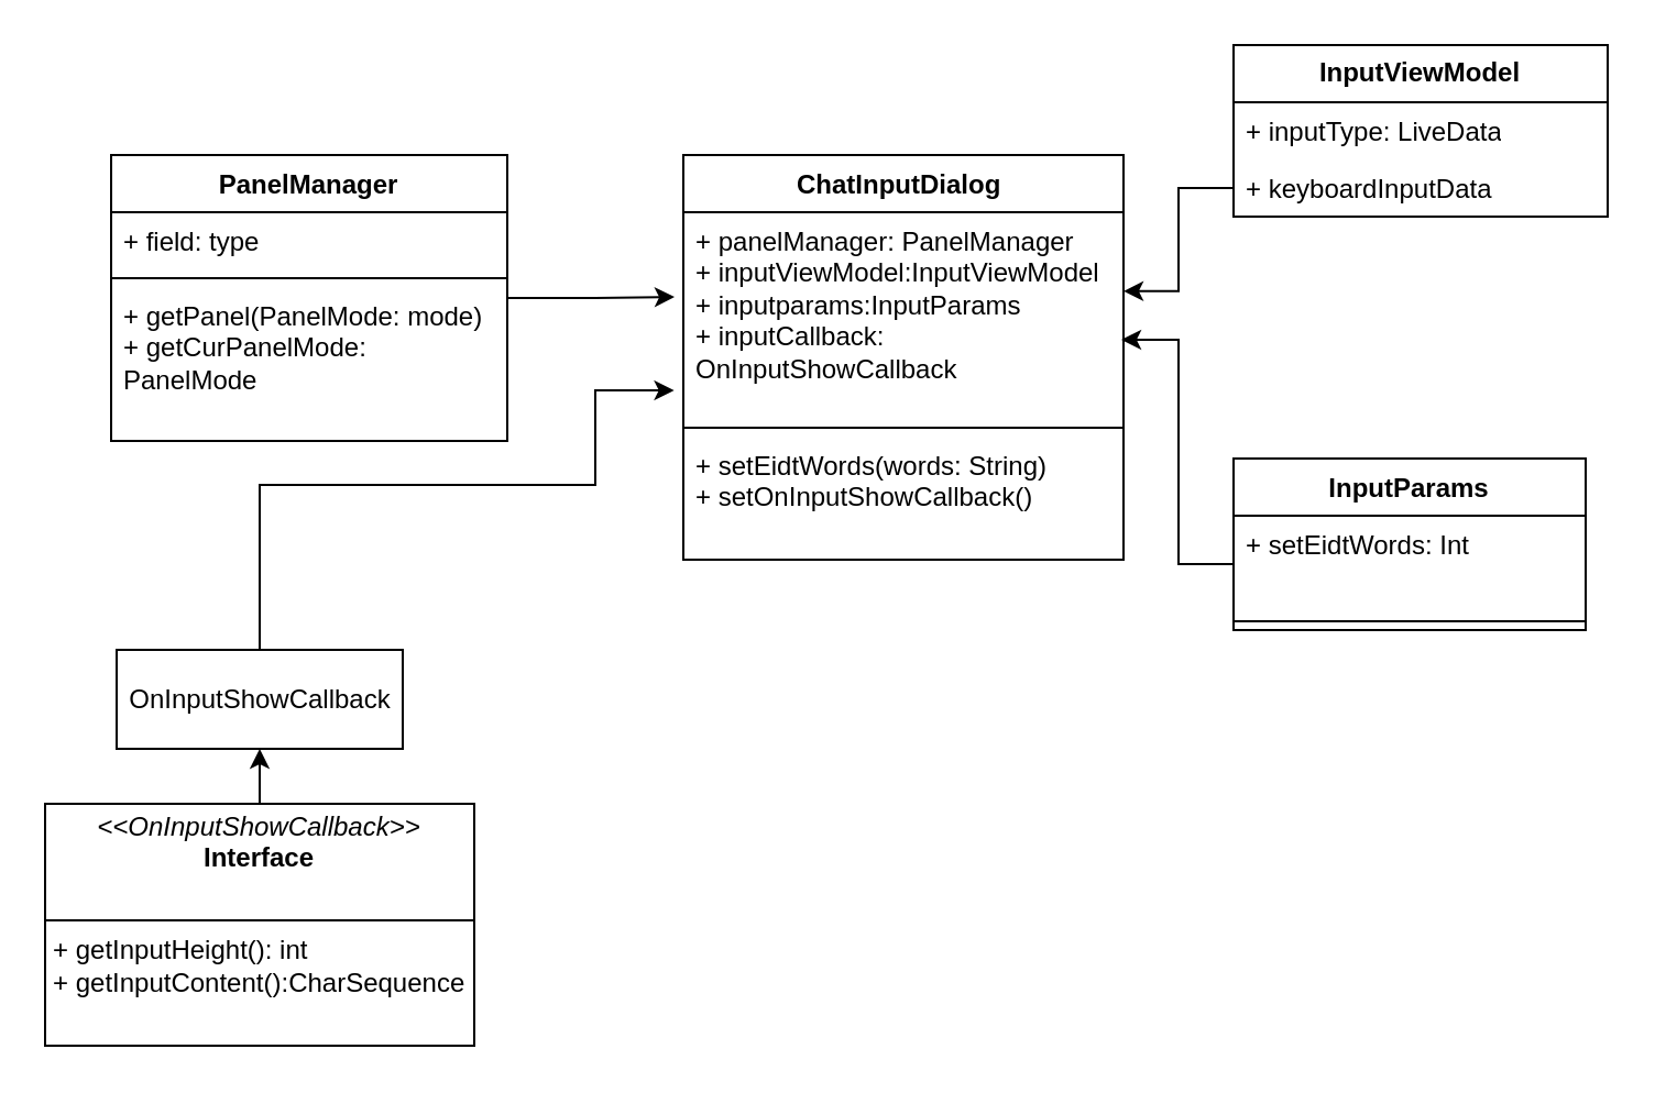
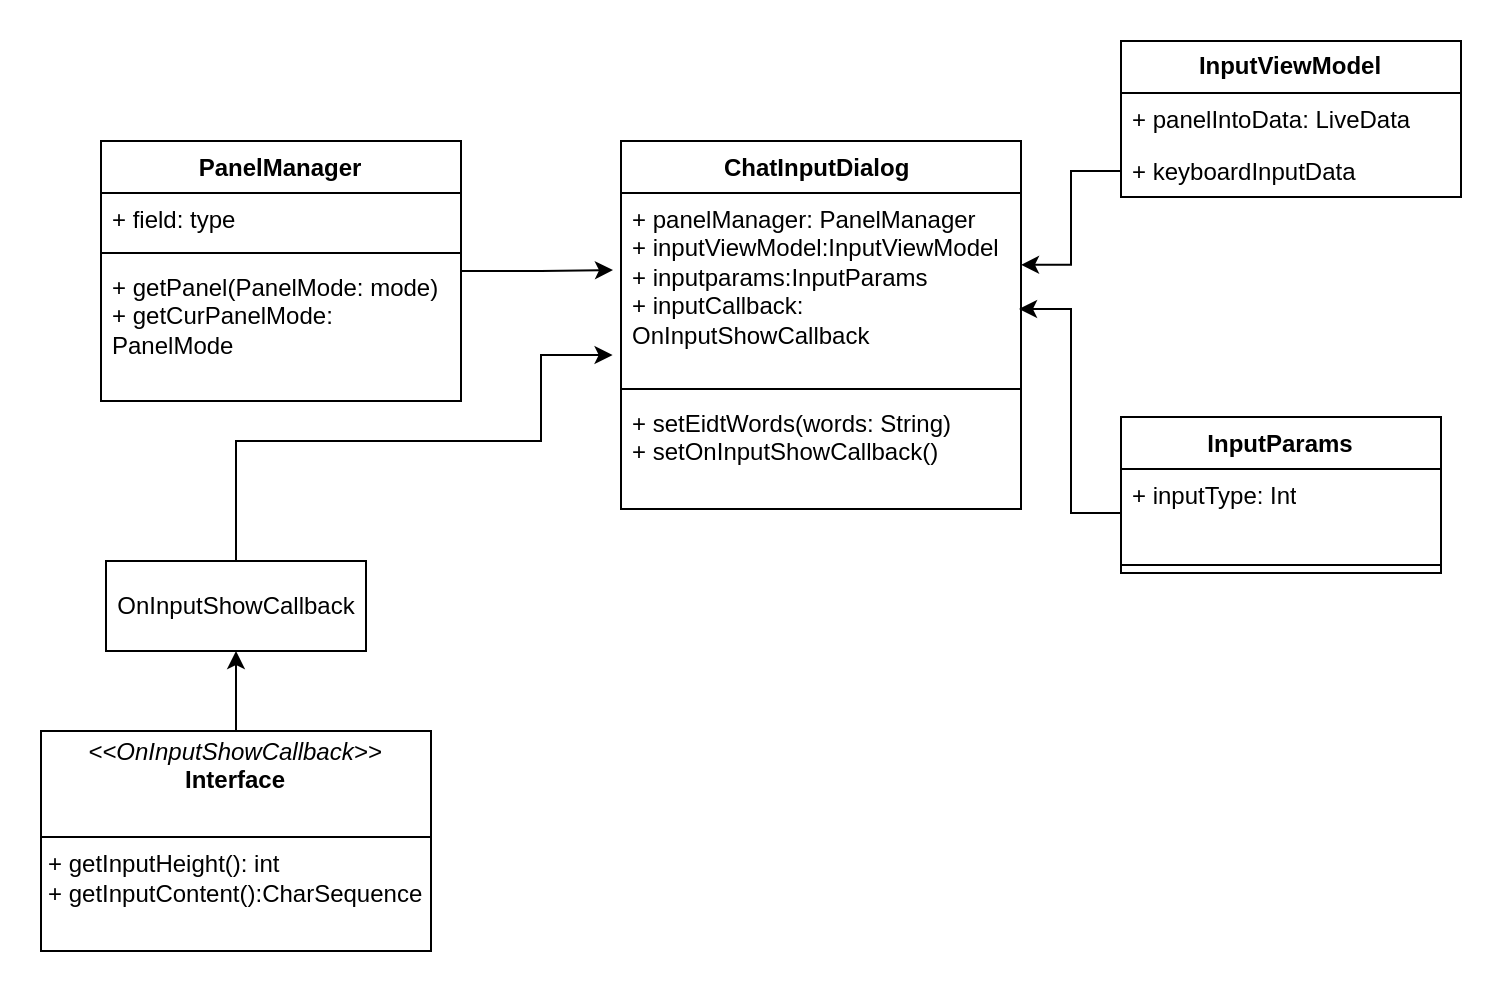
  <mxCell id="0" />
  <mxCell id="1" parent="0" />
  <mxCell id="2" value="ChatInputDialog&amp;nbsp;" style="swimlane;fontStyle=1;align=center;verticalAlign=top;childLayout=stackLayout;horizontal=1;startSize=26;horizontalStack=0;resizeParent=1;resizeParentMax=0;resizeLast=0;collapsible=1;marginBottom=0;whiteSpace=wrap;html=1;" vertex="1" parent="1"><mxGeometry x="310" y="70" width="200" height="184" as="geometry" /></mxCell>
  <mxCell id="3" value="&lt;div&gt;&lt;div&gt;&lt;font style=&quot;font-size: 12px;&quot;&gt;+ panelManager: PanelManager&lt;/font&gt;&lt;/div&gt;&lt;/div&gt;&lt;div&gt;&lt;font style=&quot;font-size: 12px;&quot;&gt;+ inputViewModel:InputViewModel&lt;/font&gt;&lt;/div&gt;&lt;div&gt;&lt;font style=&quot;font-size: 12px;&quot;&gt;+ inputparams:InputParams&lt;/font&gt;&lt;/div&gt;&lt;div&gt;&lt;font style=&quot;font-size: 12px;&quot;&gt;+ inputCallback: OnInputShowCallback&lt;/font&gt;&lt;/div&gt;" style="text;strokeColor=none;fillColor=none;align=left;verticalAlign=top;spacingLeft=4;spacingRight=4;overflow=hidden;rotatable=0;points=[[0,0.5],[1,0.5]];portConstraint=eastwest;whiteSpace=wrap;html=1;" vertex="1" parent="2"><mxGeometry y="26" width="200" height="94" as="geometry" /></mxCell>
  <mxCell id="4" value="" style="line;strokeWidth=1;fillColor=none;align=left;verticalAlign=middle;spacingTop=-1;spacingLeft=3;spacingRight=3;rotatable=0;labelPosition=right;points=[];portConstraint=eastwest;strokeColor=inherit;" vertex="1" parent="2"><mxGeometry y="120" width="200" height="8" as="geometry" /></mxCell>
  <mxCell id="5" value="+ setEidtWords(words: String)&lt;div&gt;+ setOnInputShowCallback()&lt;/div&gt;" style="text;strokeColor=none;fillColor=none;align=left;verticalAlign=top;spacingLeft=4;spacingRight=4;overflow=hidden;rotatable=0;points=[[0,0.5],[1,0.5]];portConstraint=eastwest;whiteSpace=wrap;html=1;" vertex="1" parent="2"><mxGeometry y="128" width="200" height="56" as="geometry" /></mxCell>
  <mxCell id="6" value="PanelManager" style="swimlane;fontStyle=1;align=center;verticalAlign=top;childLayout=stackLayout;horizontal=1;startSize=26;horizontalStack=0;resizeParent=1;resizeParentMax=0;resizeLast=0;collapsible=1;marginBottom=0;whiteSpace=wrap;html=1;" vertex="1" parent="1"><mxGeometry x="50" y="70" width="180" height="130" as="geometry" /></mxCell>
  <mxCell id="7" value="+ field: type" style="text;strokeColor=none;fillColor=none;align=left;verticalAlign=top;spacingLeft=4;spacingRight=4;overflow=hidden;rotatable=0;points=[[0,0.5],[1,0.5]];portConstraint=eastwest;whiteSpace=wrap;html=1;" vertex="1" parent="6"><mxGeometry y="26" width="180" height="26" as="geometry" /></mxCell>
  <mxCell id="8" value="" style="line;strokeWidth=1;fillColor=none;align=left;verticalAlign=middle;spacingTop=-1;spacingLeft=3;spacingRight=3;rotatable=0;labelPosition=right;points=[];portConstraint=eastwest;strokeColor=inherit;" vertex="1" parent="6"><mxGeometry y="52" width="180" height="8" as="geometry" /></mxCell>
  <mxCell id="9" value="&lt;div&gt;+ getPanel(PanelMode: mode)&lt;/div&gt;&lt;div&gt;+ getCurPanelMode: PanelMode&lt;/div&gt;" style="text;strokeColor=none;fillColor=none;align=left;verticalAlign=top;spacingLeft=4;spacingRight=4;overflow=hidden;rotatable=0;points=[[0,0.5],[1,0.5]];portConstraint=eastwest;whiteSpace=wrap;html=1;" vertex="1" parent="6"><mxGeometry y="60" width="180" height="70" as="geometry" /></mxCell>
  <mxCell id="10" style="edgeStyle=orthogonalEdgeStyle;rounded=0;orthogonalLoop=1;jettySize=auto;html=1;entryX=-0.02;entryY=0.41;entryDx=0;entryDy=0;entryPerimeter=0;" edge="1" parent="1" source="6" target="3"><mxGeometry relative="1" as="geometry" /></mxCell>
  <mxCell id="11" value="&lt;b&gt;InputViewModel&lt;/b&gt;" style="swimlane;fontStyle=0;childLayout=stackLayout;horizontal=1;startSize=26;fillColor=none;horizontalStack=0;resizeParent=1;resizeParentMax=0;resizeLast=0;collapsible=1;marginBottom=0;whiteSpace=wrap;html=1;" vertex="1" parent="1"><mxGeometry x="560" y="20" width="170" height="78" as="geometry" /></mxCell>
- <mxCell id="12" value="+ inputType: LiveData" style="text;strokeColor=none;fillColor=none;align=left;verticalAlign=top;spacingLeft=4;spacingRight=4;overflow=hidden;rotatable=0;points=[[0,0.5],[1,0.5]];portConstraint=eastwest;whiteSpace=wrap;html=1;" vertex="1" parent="11"><mxGeometry y="26" width="170" height="26" as="geometry" /></mxCell>
+ <mxCell id="12" value="+ panelIntoData: LiveData" style="text;strokeColor=none;fillColor=none;align=left;verticalAlign=top;spacingLeft=4;spacingRight=4;overflow=hidden;rotatable=0;points=[[0,0.5],[1,0.5]];portConstraint=eastwest;whiteSpace=wrap;html=1;" vertex="1" parent="11"><mxGeometry y="26" width="170" height="26" as="geometry" /></mxCell>
  <mxCell id="13" value="+ keyboardInputData" style="text;strokeColor=none;fillColor=none;align=left;verticalAlign=top;spacingLeft=4;spacingRight=4;overflow=hidden;rotatable=0;points=[[0,0.5],[1,0.5]];portConstraint=eastwest;whiteSpace=wrap;html=1;" vertex="1" parent="11"><mxGeometry y="52" width="170" height="26" as="geometry" /></mxCell>
  <mxCell id="14" style="edgeStyle=orthogonalEdgeStyle;rounded=0;orthogonalLoop=1;jettySize=auto;html=1;entryX=1;entryY=0.382;entryDx=0;entryDy=0;entryPerimeter=0;" edge="1" parent="1" source="13" target="3"><mxGeometry relative="1" as="geometry" /></mxCell>
  <mxCell id="15" value="InputParams" style="swimlane;fontStyle=1;align=center;verticalAlign=top;childLayout=stackLayout;horizontal=1;startSize=26;horizontalStack=0;resizeParent=1;resizeParentMax=0;resizeLast=0;collapsible=1;marginBottom=0;whiteSpace=wrap;html=1;" vertex="1" parent="1"><mxGeometry x="560" y="208" width="160" height="78" as="geometry" /></mxCell>
- <mxCell id="16" value="+ setEidtWords: Int" style="text;strokeColor=none;fillColor=none;align=left;verticalAlign=top;spacingLeft=4;spacingRight=4;overflow=hidden;rotatable=0;points=[[0,0.5],[1,0.5]];portConstraint=eastwest;whiteSpace=wrap;html=1;" vertex="1" parent="15"><mxGeometry y="26" width="160" height="44" as="geometry" /></mxCell>
+ <mxCell id="16" value="+ inputType: Int" style="text;strokeColor=none;fillColor=none;align=left;verticalAlign=top;spacingLeft=4;spacingRight=4;overflow=hidden;rotatable=0;points=[[0,0.5],[1,0.5]];portConstraint=eastwest;whiteSpace=wrap;html=1;" vertex="1" parent="15"><mxGeometry y="26" width="160" height="44" as="geometry" /></mxCell>
  <mxCell id="17" value="" style="line;strokeWidth=1;fillColor=none;align=left;verticalAlign=middle;spacingTop=-1;spacingLeft=3;spacingRight=3;rotatable=0;labelPosition=right;points=[];portConstraint=eastwest;strokeColor=inherit;" vertex="1" parent="15"><mxGeometry y="70" width="160" height="8" as="geometry" /></mxCell>
  <mxCell id="18" style="edgeStyle=orthogonalEdgeStyle;rounded=0;orthogonalLoop=1;jettySize=auto;html=1;entryX=0.995;entryY=0.617;entryDx=0;entryDy=0;entryPerimeter=0;" edge="1" parent="1" source="16" target="3"><mxGeometry relative="1" as="geometry" /></mxCell>
  <mxCell id="19" style="edgeStyle=orthogonalEdgeStyle;rounded=0;orthogonalLoop=1;jettySize=auto;html=1;entryX=0.5;entryY=1;entryDx=0;entryDy=0;" edge="1" parent="1" source="20" target="21"><mxGeometry relative="1" as="geometry"><mxPoint x="117.5" y="380" as="targetPoint" /></mxGeometry></mxCell>
  <mxCell id="20" value="&lt;p style=&quot;margin:0px;margin-top:4px;text-align:center;&quot;&gt;&lt;i&gt;&amp;lt;&amp;lt;OnInputShowCallback&amp;gt;&amp;gt;&lt;/i&gt;&lt;br&gt;&lt;b&gt;Interface&lt;/b&gt;&lt;/p&gt;&lt;p style=&quot;margin:0px;margin-left:4px;&quot;&gt;&lt;br&gt;&lt;/p&gt;&lt;hr size=&quot;1&quot; style=&quot;border-style:solid;&quot;&gt;&lt;p style=&quot;margin:0px;margin-left:4px;&quot;&gt;+ getInputHeight(): int&lt;br&gt;+ getInputContent():CharSequence&lt;/p&gt;" style="verticalAlign=top;align=left;overflow=fill;html=1;whiteSpace=wrap;" vertex="1" parent="1"><mxGeometry x="20" y="365" width="195" height="110" as="geometry" /></mxCell>
- <mxCell id="21" value="OnInputShowCallback" style="html=1;whiteSpace=wrap;" vertex="1" parent="1"><mxGeometry x="52.5" y="295" width="130" height="45" as="geometry" /></mxCell>
+ <mxCell id="21" value="OnInputShowCallback" style="html=1;whiteSpace=wrap;" vertex="1" parent="1"><mxGeometry x="52.5" y="280" width="130" height="45" as="geometry" /></mxCell>
  <mxCell id="22" style="edgeStyle=orthogonalEdgeStyle;rounded=0;orthogonalLoop=1;jettySize=auto;html=1;entryX=-0.021;entryY=0.862;entryDx=0;entryDy=0;entryPerimeter=0;" edge="1" parent="1" source="21" target="3"><mxGeometry relative="1" as="geometry"><Array as="points"><mxPoint x="117" y="220" /><mxPoint x="270" y="220" /><mxPoint x="270" y="177" /></Array></mxGeometry></mxCell>
